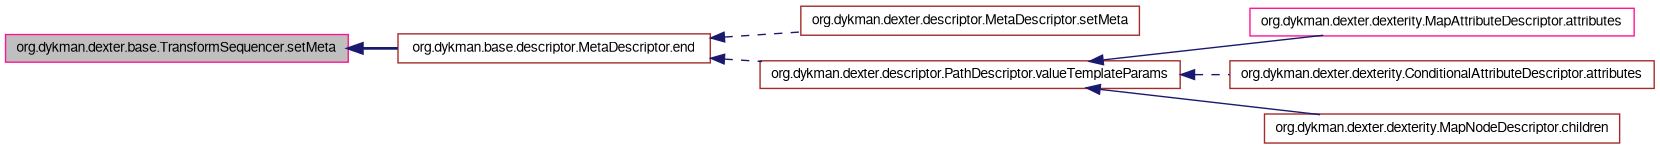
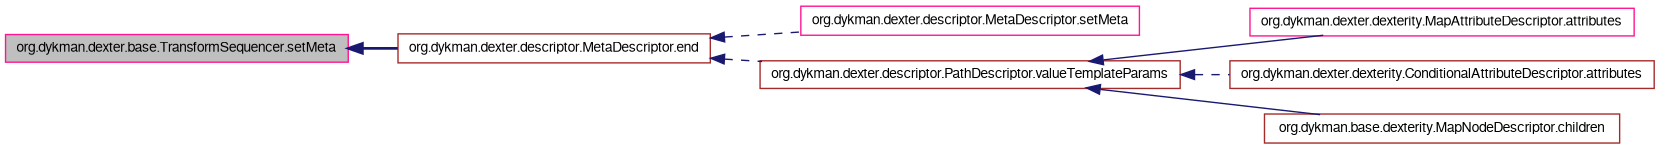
  digraph {
    rankdir=LR
    node [color=brown fontname=FreeSans fontsize=10 shape=record]
    edge [color=midnightblue dir=back fontname=FreeSans fontsize=10 labelfontname=FreeSans labelfontsize=10 style=dashed]
    n1 [color=deeppink fillcolor=grey75 fontcolor=black height=0.2 label="org.dykman.dexter.base.TransformSequencer.setMeta" style=filled width=0.4]
-   n2 [height=0.2 label="org.dykman.base.descriptor.MetaDescriptor.end" width=0.4]
-   n3 [height=0.2 label="org.dykman.dexter.descriptor.MetaDescriptor.setMeta" width=0.4]
+   n2 [height=0.2 label="org.dykman.dexter.descriptor.MetaDescriptor.end" width=0.4]
+   n3 [color=deeppink height=0.2 label="org.dykman.dexter.descriptor.MetaDescriptor.setMeta" width=0.4]
    n4 [height=0.2 label="org.dykman.dexter.descriptor.PathDescriptor.valueTemplateParams" width=0.4]
    n5 [color=deeppink height=0.2 label="org.dykman.dexter.dexterity.MapAttributeDescriptor.attributes" width=0.4]
    n6 [height=0.2 label="org.dykman.dexter.dexterity.ConditionalAttributeDescriptor.attributes" width=0.4]
-   n7 [height=0.2 label="org.dykman.dexter.dexterity.MapNodeDescriptor.children" width=0.4]
+   n7 [height=0.2 label="org.dykman.base.dexterity.MapNodeDescriptor.children" width=0.4]
    n1 -> n2 [style=bold]
    n2 -> n3
    n2 -> n4
    n4 -> n5 [style=solid]
    n4 -> n6
    n4 -> n7 [style=solid]
  }
